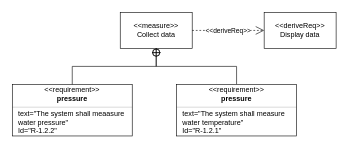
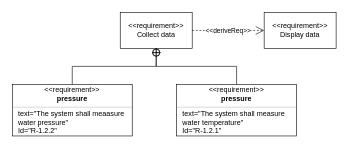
  <mxCell id="0" />
  <mxCell id="1" parent="0" />
  <mxCell id="2" value="" style="fontStyle=1;align=center;verticalAlign=middle;childLayout=stackLayout;horizontal=1;horizontalStack=0;resizeParent=1;resizeParentMax=0;resizeLast=0;marginBottom=0;" vertex="1" parent="1"><mxGeometry x="20" y="140" width="200" height="86" as="geometry" /></mxCell>
  <mxCell id="3" value="&amp;lt;&amp;lt;requirement&amp;gt;&amp;gt;" style="html=1;align=center;spacing=0;verticalAlign=middle;strokeColor=none;fillColor=none;whiteSpace=wrap;spacingTop=3;" vertex="1" parent="2"><mxGeometry width="200" height="16" as="geometry" /></mxCell>
  <mxCell id="4" value="pressure" style="html=1;align=center;spacing=0;verticalAlign=middle;strokeColor=none;fillColor=none;whiteSpace=wrap;fontStyle=1" vertex="1" parent="2"><mxGeometry y="16" width="200" height="18" as="geometry" /></mxCell>
  <mxCell id="5" value="" style="line;strokeWidth=0.25;fillColor=none;align=left;verticalAlign=middle;spacingTop=-1;spacingLeft=3;spacingRight=3;rotatable=0;labelPosition=right;points=[];portConstraint=eastwest;" vertex="1" parent="2"><mxGeometry y="34" width="200" height="8" as="geometry" /></mxCell>
  <mxCell id="6" value="text=&quot;The system shall meaasure water pressure&quot;" style="html=1;align=left;spacing=0;verticalAlign=middle;strokeColor=none;fillColor=none;whiteSpace=wrap;spacingLeft=10;" vertex="1" parent="2"><mxGeometry y="42" width="200" height="28" as="geometry" /></mxCell>
  <mxCell id="7" value="Id=&quot;R-1.2.2&quot;" style="html=1;align=left;spacing=0;verticalAlign=middle;strokeColor=none;fillColor=none;whiteSpace=wrap;spacingLeft=10;" vertex="1" parent="2"><mxGeometry y="70" width="200" height="16" as="geometry" /></mxCell>
  <mxCell id="8" value="" style="html=1;align=center;spacing=0;verticalAlign=middle;strokeColor=none;fillColor=none;whiteSpace=wrap;" vertex="1" parent="2"><mxGeometry y="86" width="200" as="geometry" /></mxCell>
- <mxCell id="9" value="&amp;lt;&amp;lt;measure&amp;gt;&amp;gt;&lt;br&gt;Collect data" style="shape=rect;html=1;whiteSpace=wrap;align=center;" vertex="1" parent="1"><mxGeometry x="200" y="20" width="120" height="60" as="geometry" /></mxCell>
+ <mxCell id="9" value="&amp;lt;&amp;lt;requirement&amp;gt;&amp;gt;&lt;br&gt;Collect data" style="shape=rect;html=1;whiteSpace=wrap;align=center;" vertex="1" parent="1"><mxGeometry x="200" y="20" width="120" height="60" as="geometry" /></mxCell>
  <mxCell id="10" value="" style="rounded=0;html=1;labelBackgroundColor=none;endArrow=none;edgeStyle=elbowEdgeStyle;elbow=vertical;startArrow=sysMLPackCont;startSize=12;entryX=0.5;entryY=0;entryDx=0;entryDy=0;" edge="1" parent="1" source="9" target="3"><mxGeometry relative="1" as="geometry"><mxPoint x="170" y="140" as="targetPoint" /></mxGeometry></mxCell>
  <mxCell id="11" value="" style="rounded=0;html=1;labelBackgroundColor=none;endArrow=none;edgeStyle=elbowEdgeStyle;elbow=vertical;startArrow=sysMLPackCont;startSize=12;entryX=0.5;entryY=0;entryDx=0;entryDy=0;" edge="1" parent="1" source="9" target="13"><mxGeometry relative="1" as="geometry"><mxPoint x="400" y="140" as="targetPoint" /></mxGeometry></mxCell>
  <mxCell id="12" value="" style="fontStyle=1;align=center;verticalAlign=middle;childLayout=stackLayout;horizontal=1;horizontalStack=0;resizeParent=1;resizeParentMax=0;resizeLast=0;marginBottom=0;" vertex="1" parent="1"><mxGeometry x="294" y="140" width="200" height="86" as="geometry" /></mxCell>
  <mxCell id="13" value="&amp;lt;&amp;lt;requirement&amp;gt;&amp;gt;" style="html=1;align=center;spacing=0;verticalAlign=middle;strokeColor=none;fillColor=none;whiteSpace=wrap;spacingTop=3;" vertex="1" parent="12"><mxGeometry width="200" height="16" as="geometry" /></mxCell>
  <mxCell id="14" value="pressure" style="html=1;align=center;spacing=0;verticalAlign=middle;strokeColor=none;fillColor=none;whiteSpace=wrap;fontStyle=1" vertex="1" parent="12"><mxGeometry y="16" width="200" height="18" as="geometry" /></mxCell>
  <mxCell id="15" value="" style="line;strokeWidth=0.25;fillColor=none;align=left;verticalAlign=middle;spacingTop=-1;spacingLeft=3;spacingRight=3;rotatable=0;labelPosition=right;points=[];portConstraint=eastwest;" vertex="1" parent="12"><mxGeometry y="34" width="200" height="8" as="geometry" /></mxCell>
  <mxCell id="16" value="text=&quot;The system shall measure water temperature&quot;" style="html=1;align=left;spacing=0;verticalAlign=middle;strokeColor=none;fillColor=none;whiteSpace=wrap;spacingLeft=10;" vertex="1" parent="12"><mxGeometry y="42" width="200" height="28" as="geometry" /></mxCell>
  <mxCell id="17" value="Id=&quot;R-1.2.1&quot;" style="html=1;align=left;spacing=0;verticalAlign=middle;strokeColor=none;fillColor=none;whiteSpace=wrap;spacingLeft=10;" vertex="1" parent="12"><mxGeometry y="70" width="200" height="16" as="geometry" /></mxCell>
  <mxCell id="18" value="" style="html=1;align=center;spacing=0;verticalAlign=middle;strokeColor=none;fillColor=none;whiteSpace=wrap;" vertex="1" parent="12"><mxGeometry y="86" width="200" as="geometry" /></mxCell>
- <mxCell id="19" value="&amp;lt;&amp;lt;deriveReq&amp;gt;&amp;gt;&lt;br&gt;Display data" style="shape=rect;html=1;whiteSpace=wrap;align=center;" vertex="1" parent="1"><mxGeometry x="440" y="20" width="120" height="60" as="geometry" /></mxCell>
+ <mxCell id="19" value="&amp;lt;&amp;lt;requirement&amp;gt;&amp;gt;&lt;br&gt;Display data" style="shape=rect;html=1;whiteSpace=wrap;align=center;" vertex="1" parent="1"><mxGeometry x="440" y="20" width="120" height="60" as="geometry" /></mxCell>
  <mxCell id="20" value="&amp;lt;&amp;lt;deriveReq&amp;gt;&amp;gt;" style="endArrow=open;html=1;edgeStyle=none;endSize=12;dashed=1;rounded=0;" edge="1" parent="1" target="19"><mxGeometry relative="1" as="geometry"><mxPoint x="320" y="50" as="sourcePoint" /></mxGeometry></mxCell>
